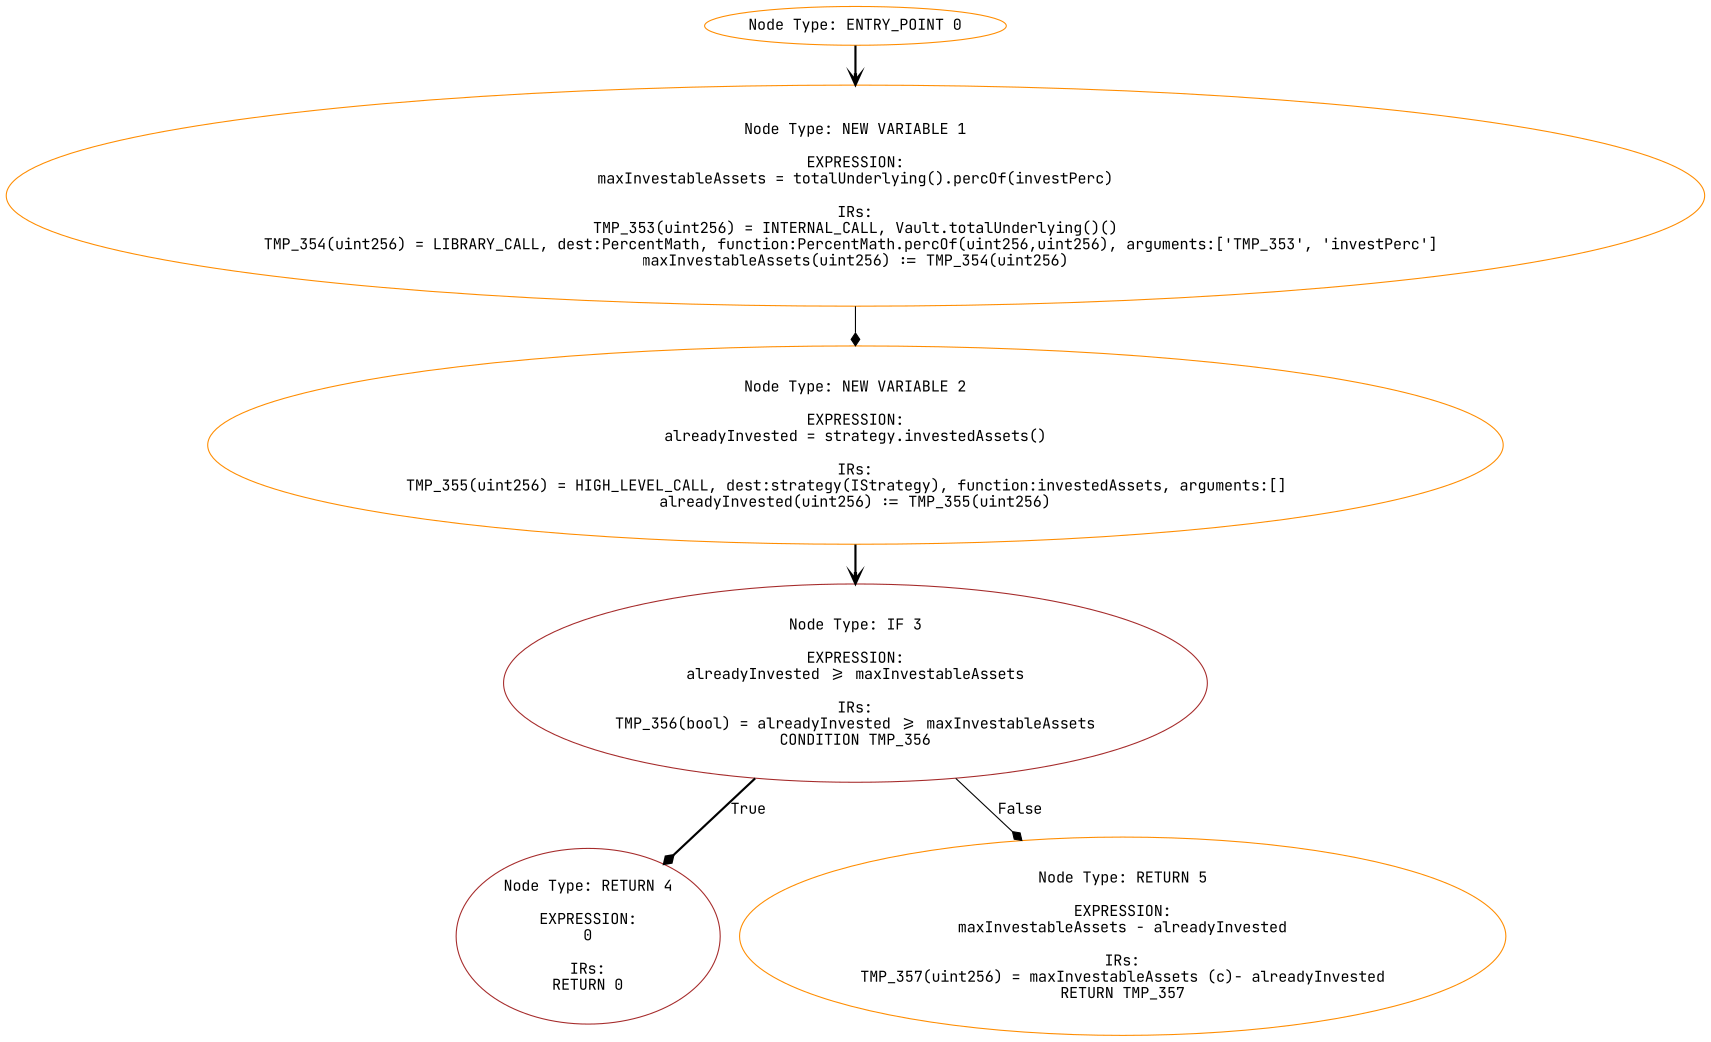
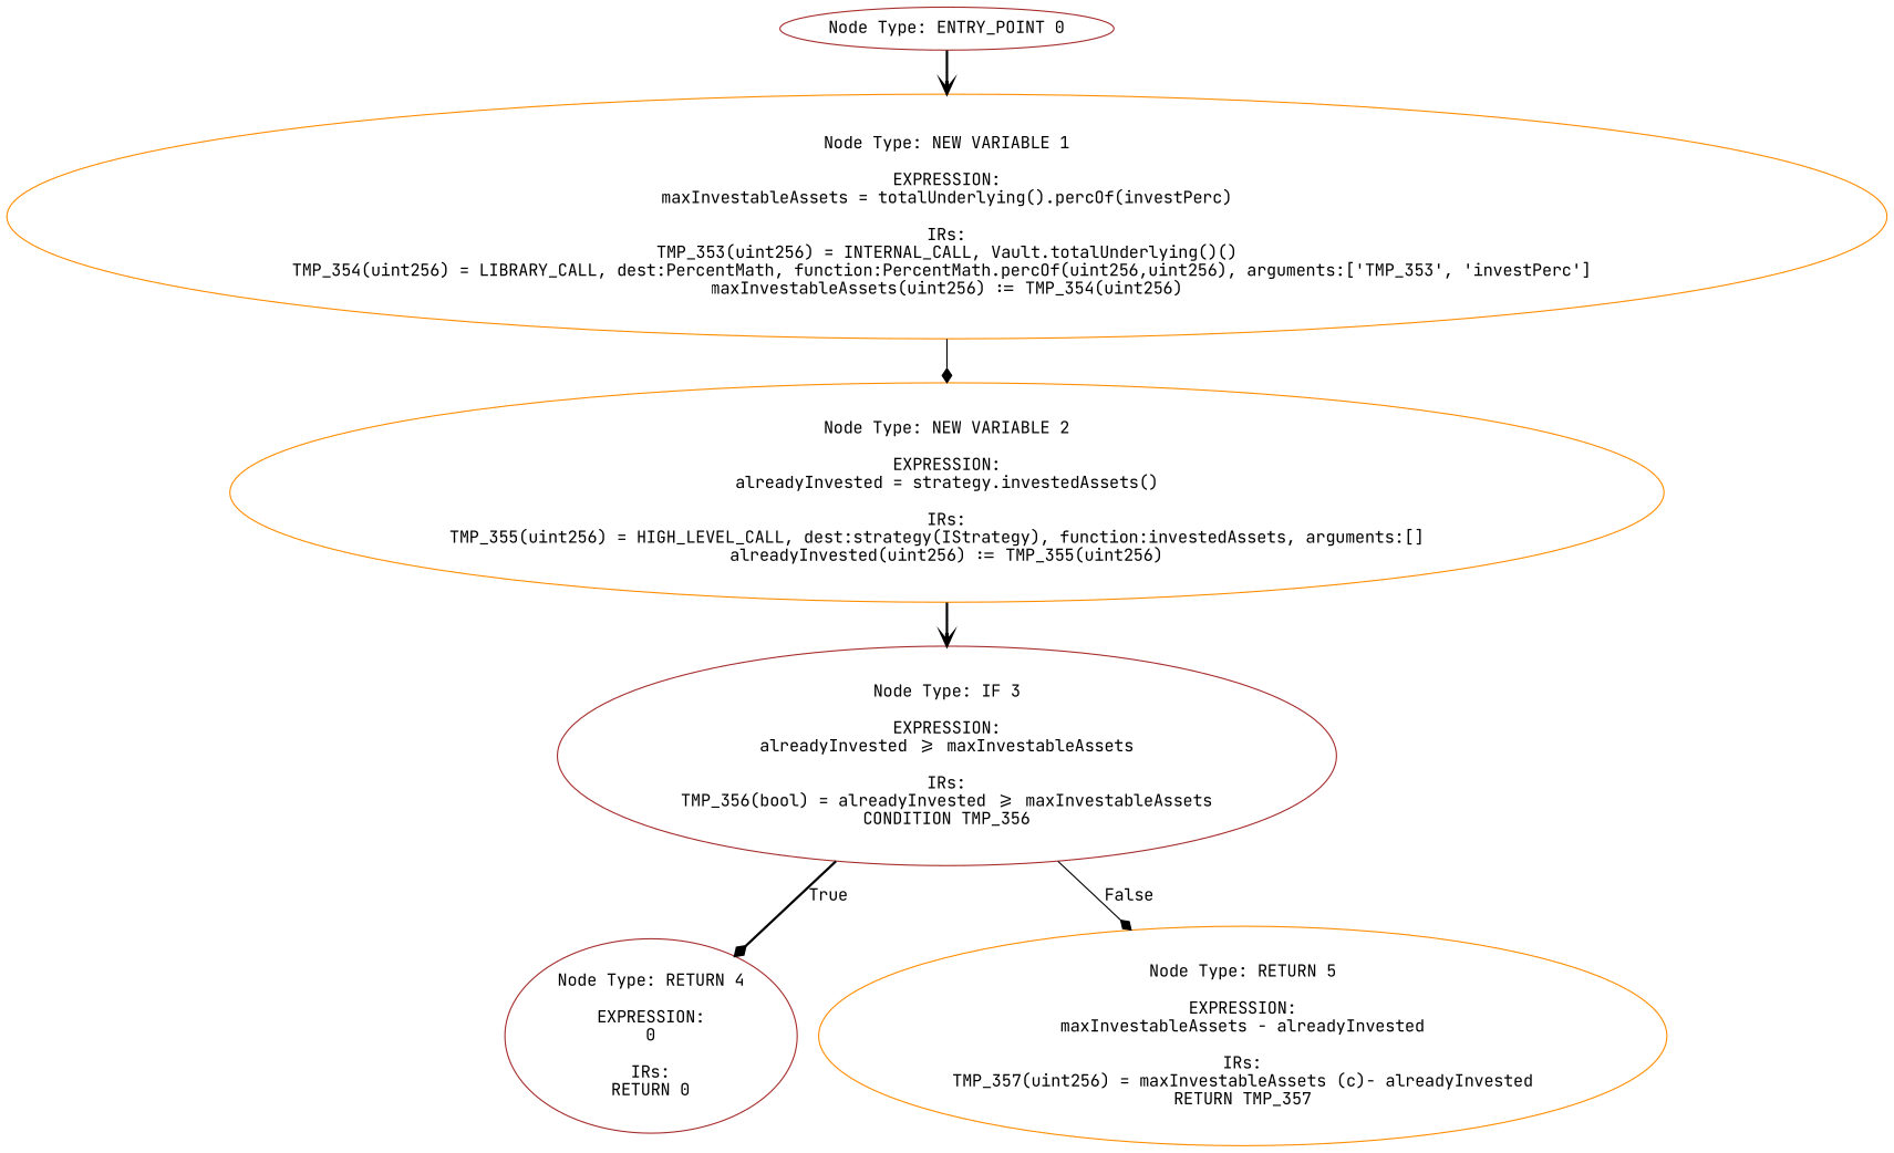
  digraph {
    fontname="JetBrains Mono"
    node [color=darkorange fontname="JetBrains Mono"]
    edge [style=bold arrowhead=diamond fontname="JetBrains Mono"]
-   n1 [label="Node Type: ENTRY_POINT 0\n"]
+   n1 [label="Node Type: ENTRY_POINT 0\n" color=brown]
    n2 [label="Node Type: NEW VARIABLE 1\n\nEXPRESSION:\nmaxInvestableAssets = totalUnderlying().percOf(investPerc)\n\nIRs:\nTMP_353(uint256) = INTERNAL_CALL, Vault.totalUnderlying()()\nTMP_354(uint256) = LIBRARY_CALL, dest:PercentMath, function:PercentMath.percOf(uint256,uint256), arguments:['TMP_353', 'investPerc'] \nmaxInvestableAssets(uint256) := TMP_354(uint256)"]
    n3 [label="Node Type: NEW VARIABLE 2\n\nEXPRESSION:\nalreadyInvested = strategy.investedAssets()\n\nIRs:\nTMP_355(uint256) = HIGH_LEVEL_CALL, dest:strategy(IStrategy), function:investedAssets, arguments:[]  \nalreadyInvested(uint256) := TMP_355(uint256)"]
    n4 [label="Node Type: IF 3\n\nEXPRESSION:\nalreadyInvested >= maxInvestableAssets\n\nIRs:\nTMP_356(bool) = alreadyInvested >= maxInvestableAssets\nCONDITION TMP_356" color=brown]
    n5 [label="Node Type: RETURN 4\n\nEXPRESSION:\n0\n\nIRs:\nRETURN 0" color=brown]
    n6 [label="Node Type: RETURN 5\n\nEXPRESSION:\nmaxInvestableAssets - alreadyInvested\n\nIRs:\nTMP_357(uint256) = maxInvestableAssets (c)- alreadyInvested\nRETURN TMP_357"]
    n1 -> n2 [arrowhead=vee]
    n2 -> n3 [style=solid]
    n3 -> n4 [arrowhead=vee]
    n4 -> n5 [label=True]
    n4 -> n6 [label=False style=solid]
  }
